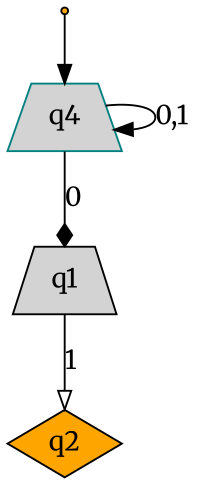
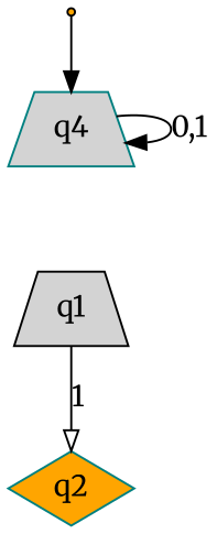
  digraph {
    fontname=Merriweather
    node [color=black fillcolor=orange fontname=Merriweather shape=trapezium style=filled]
    edge [arrowhead=normal fontname=Merriweather]
    inic [shape=point]
    n2 [color=teal fillcolor=lightgrey label=q4]
    q1 [fillcolor=lightgrey]
-   q2 [shape=diamond]
+   q2 [color=teal shape=diamond]
    inic -> n2
    n2 -> n2 [label="0,1"]
-   n2 -> q1 [arrowhead=diamond label=0]
    q1 -> q2 [arrowhead=onormal label=1]
  }
